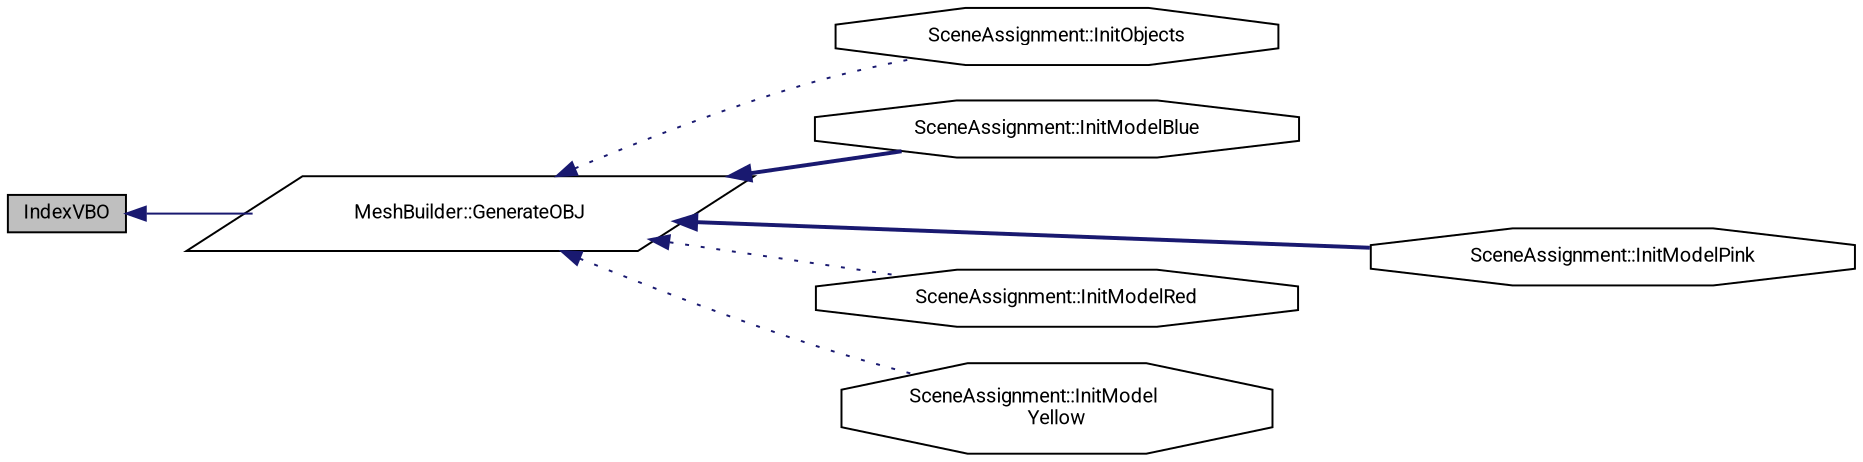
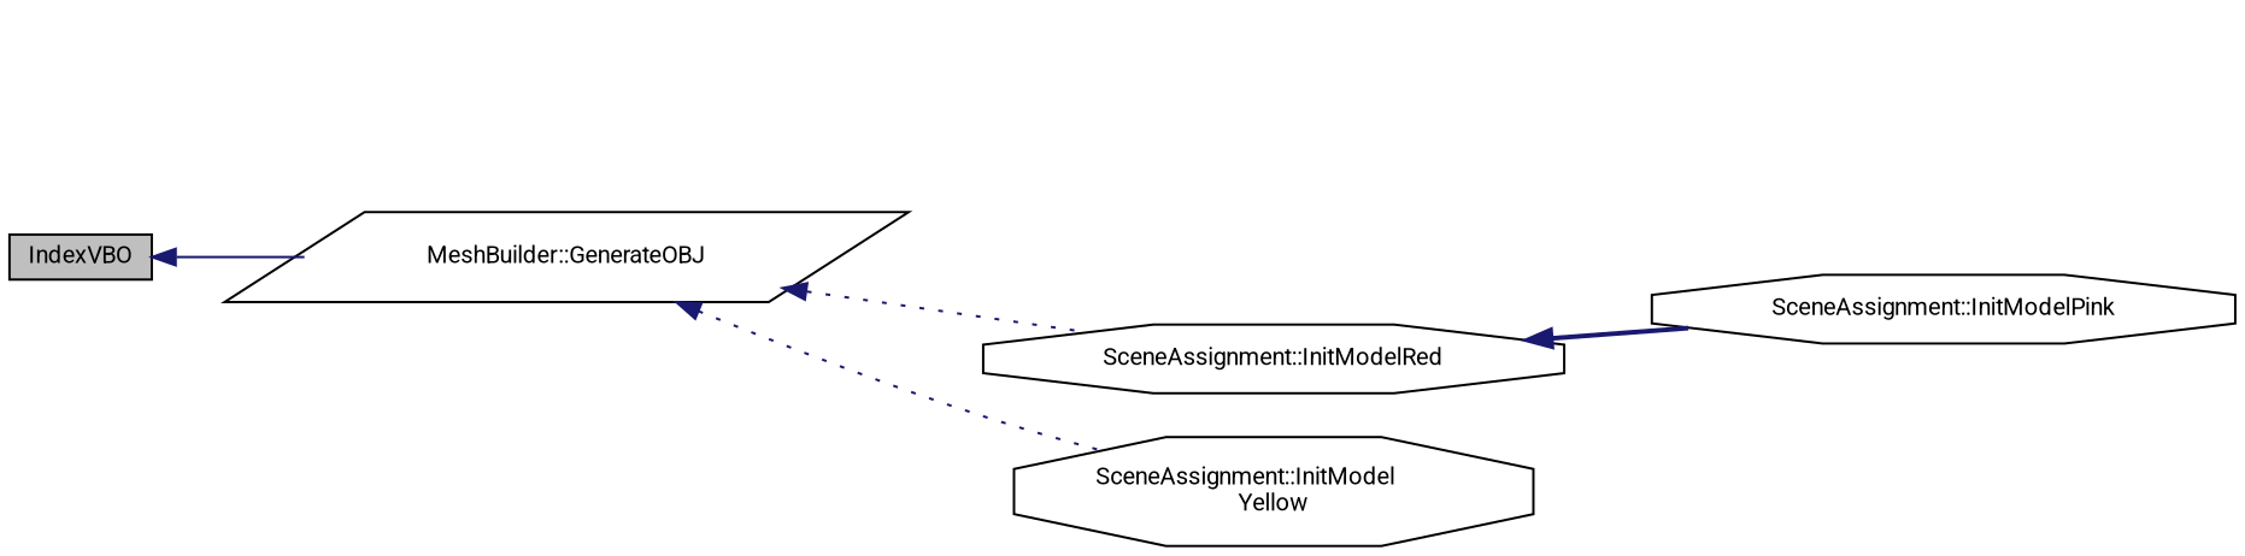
  digraph {
    fontname=Roboto
    rankdir=LR
    node [color=black fontname=Roboto fontsize=10 shape=octagon]
    edge [color=midnightblue dir=back fontname=Roboto fontsize=10 labelfontname=Helvetica labelfontsize=10 style=dotted]
    n1 [fillcolor=grey75 fontcolor=black height=0.2 label=IndexVBO shape=box style=filled width=0.4]
    n2 [height=0.2 label="MeshBuilder::GenerateOBJ" shape=parallelogram width=0.4]
-   n3 [height=0.2 label="SceneAssignment::InitObjects" width=0.4]
-   n4 [height=0.2 label="SceneAssignment::InitModelBlue" width=0.4]
    n5 [height=0.2 label="SceneAssignment::InitModelPink" width=0.4]
    n6 [height=0.2 label="SceneAssignment::InitModelRed" width=0.4]
    n7 [height=0.2 label="SceneAssignment::InitModel\lYellow" width=0.4]
    n1 -> n2 [style=solid]
-   n2 -> n3
-   n2 -> n4 [style=bold]
-   n2 -> n5 [style=bold]
+   n6 -> n5 [style=bold]
    n2 -> n6
    n2 -> n7
  }
